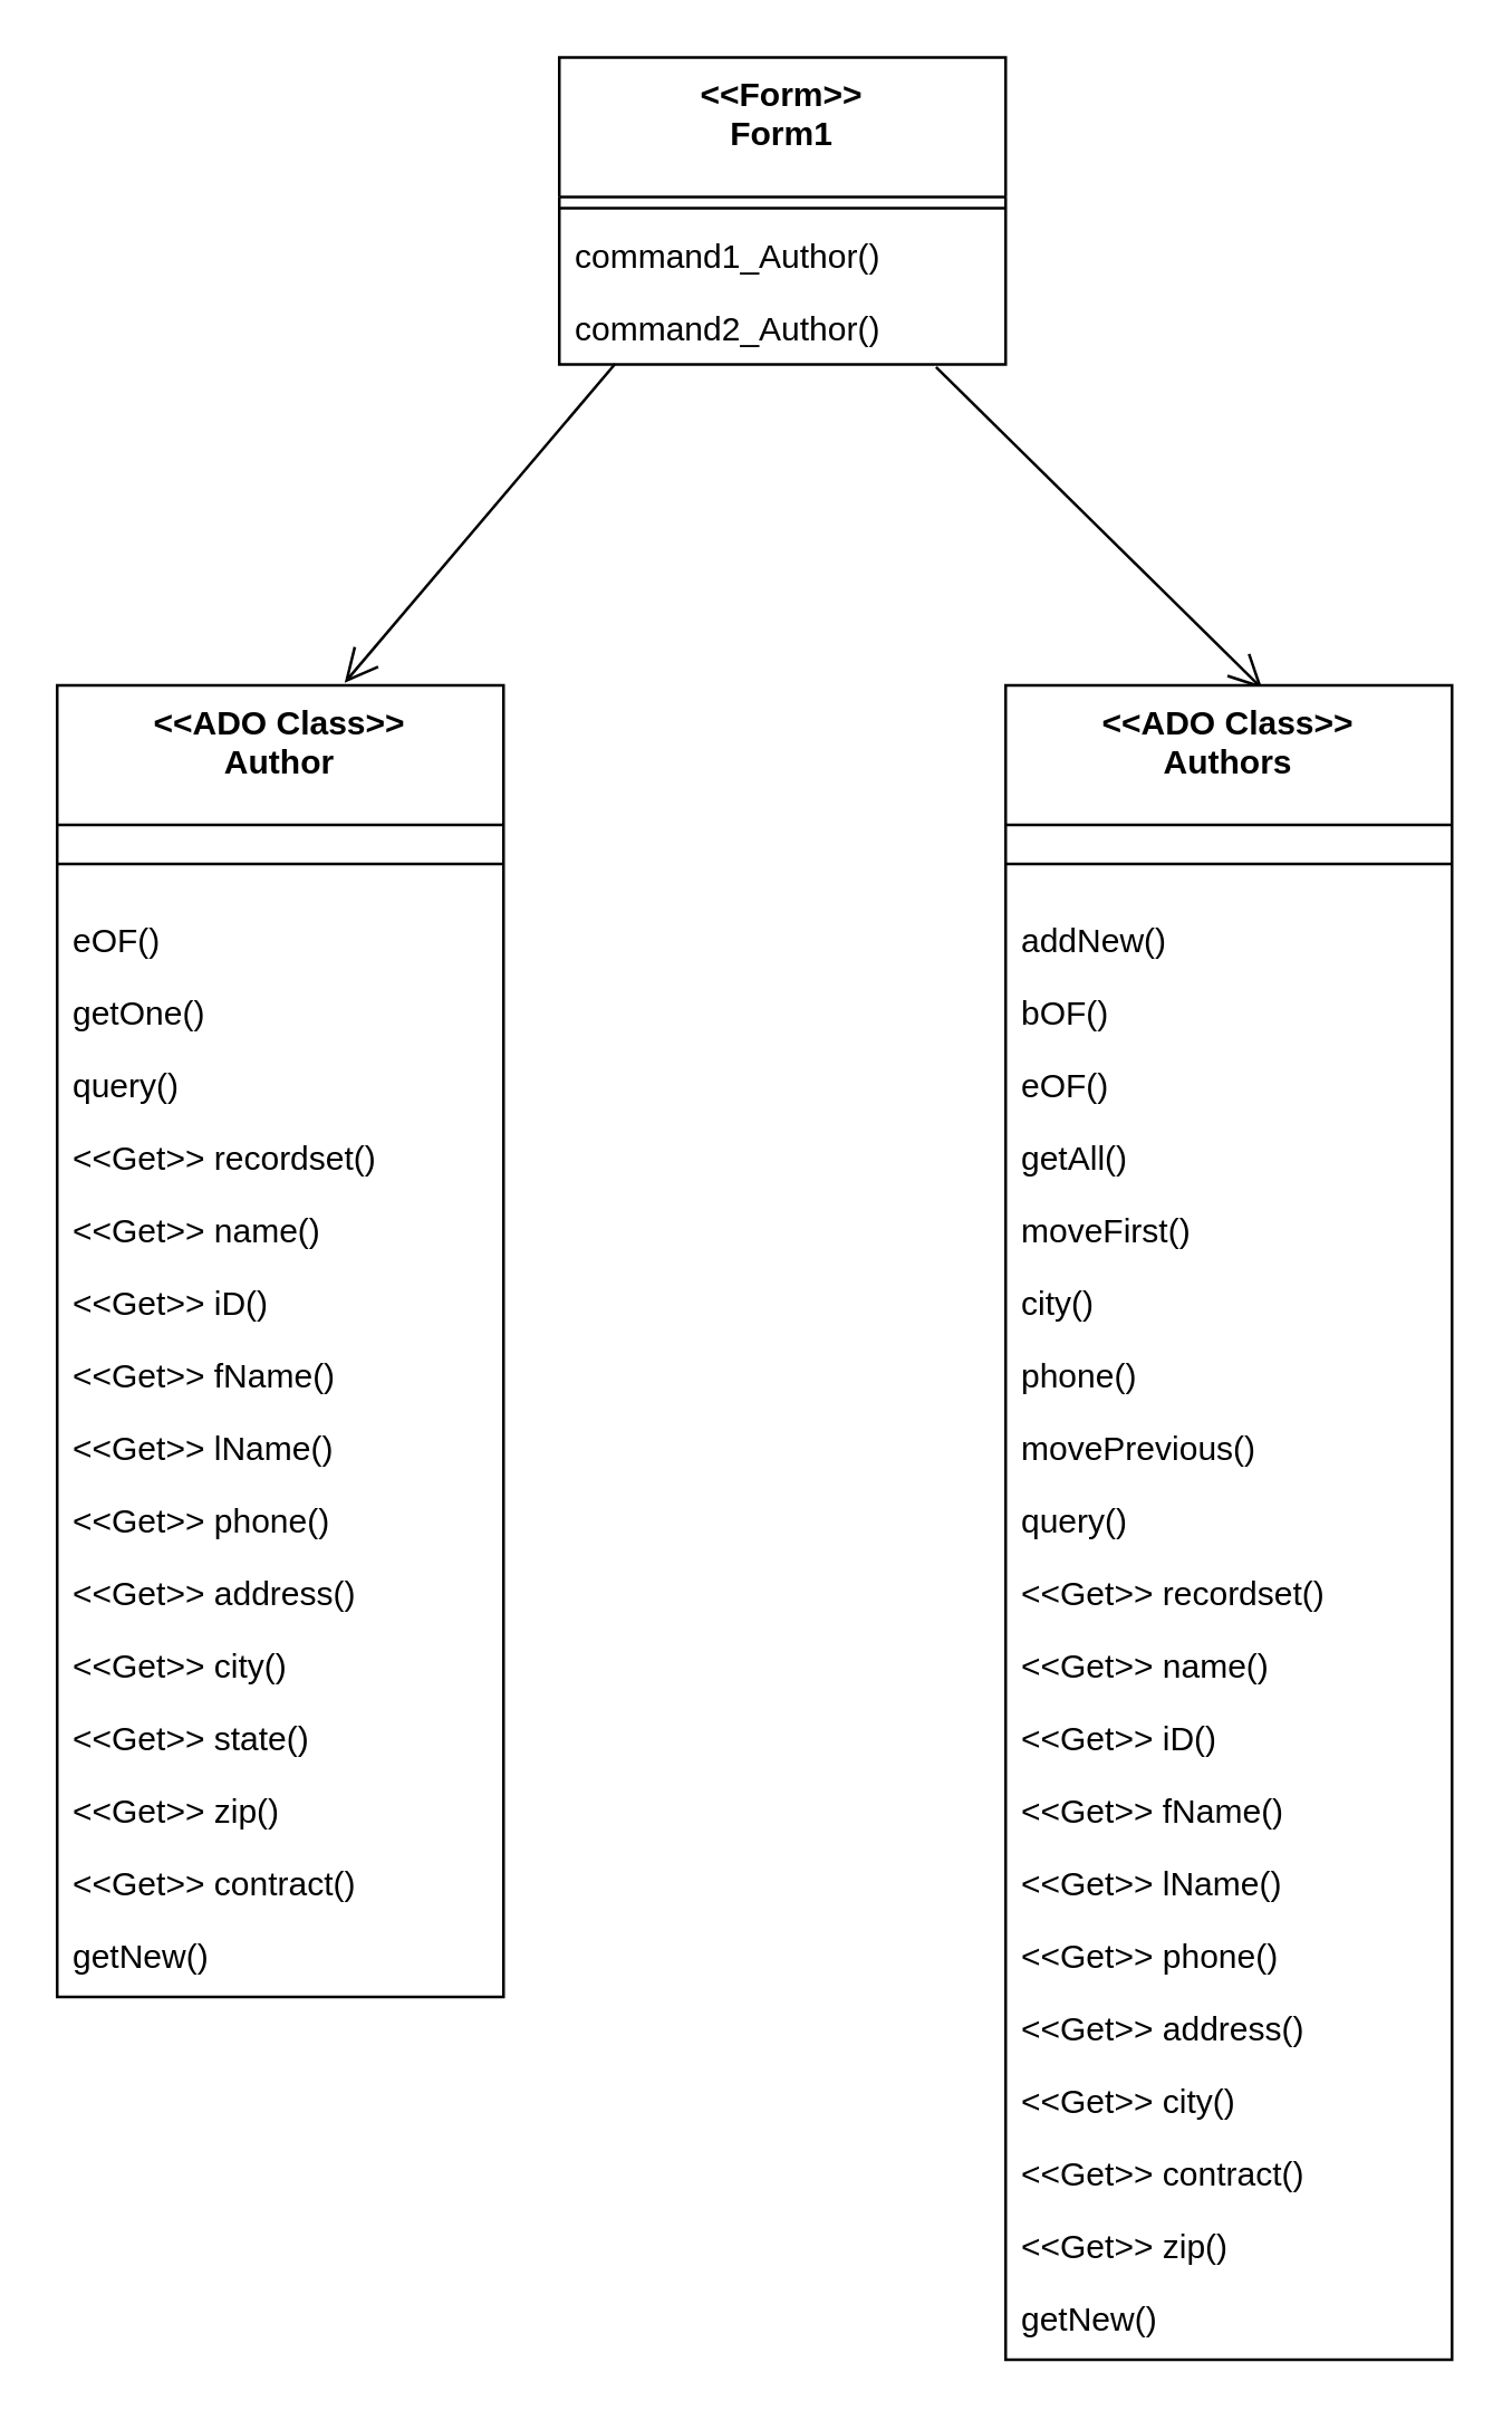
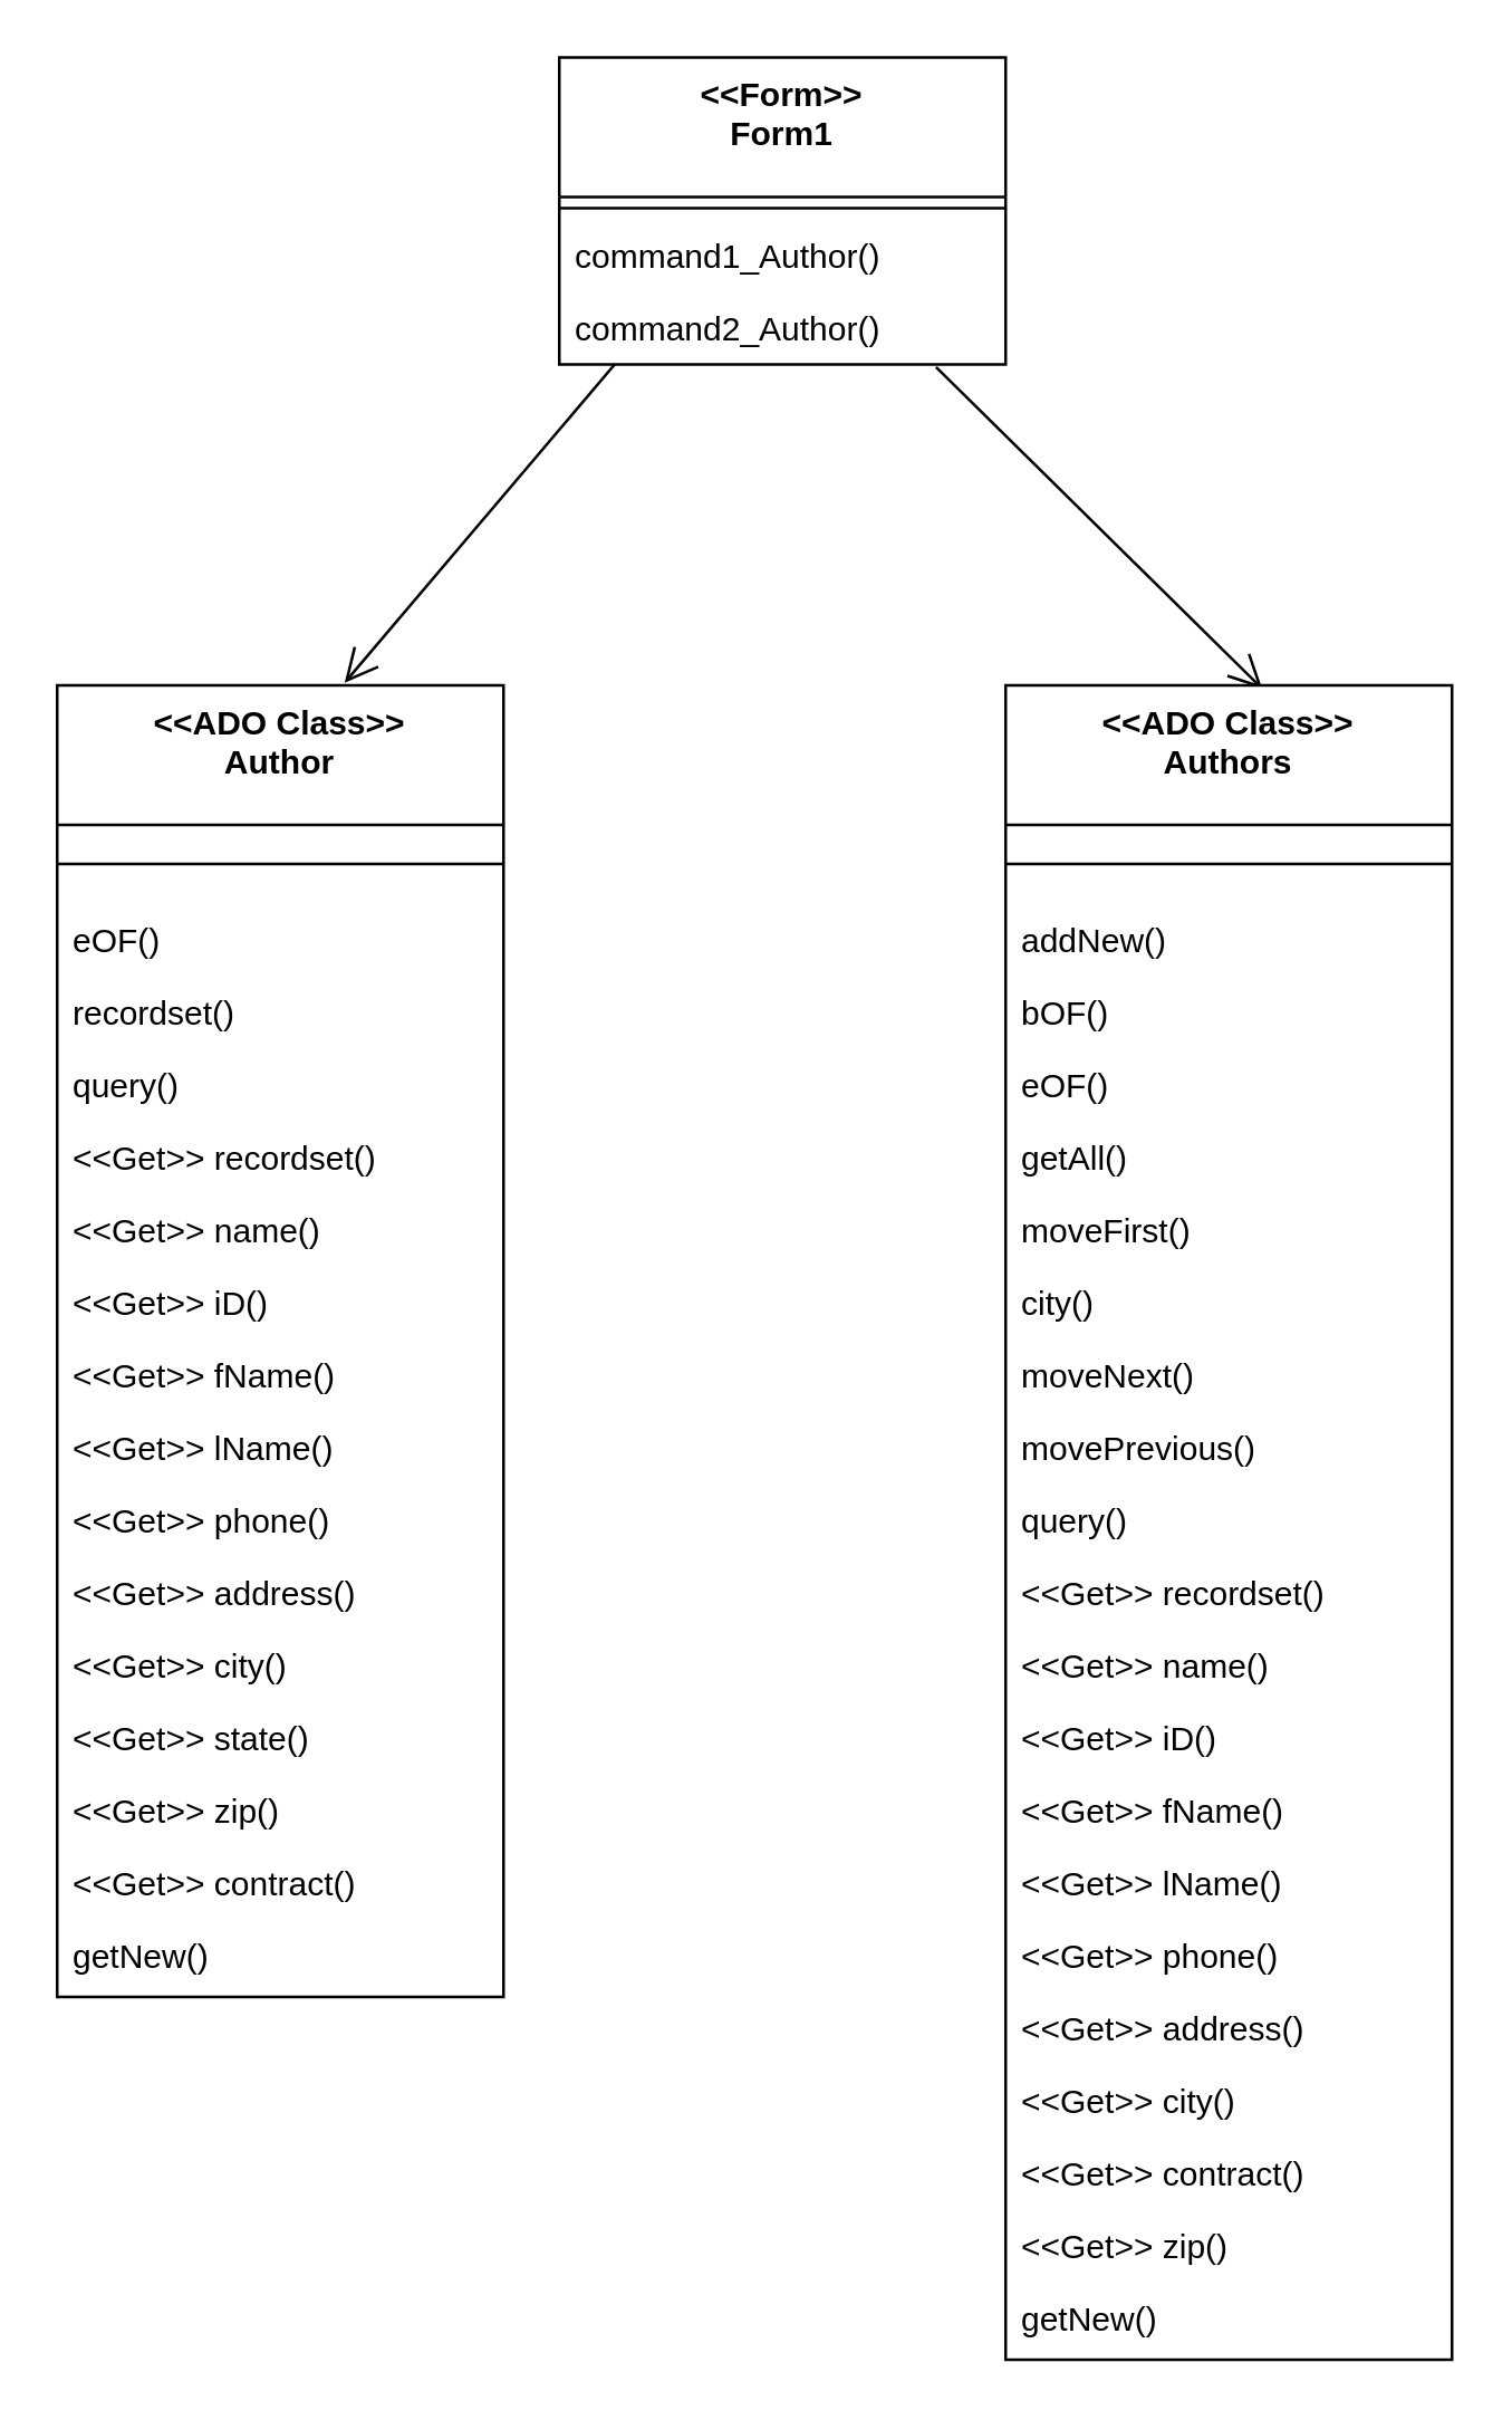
  <mxCell id="0" />
  <mxCell id="1" parent="0" />
  <mxCell id="2" value="&lt;&lt;Form&gt;&gt;&#10;Form1" style="swimlane;fontStyle=1;align=center;verticalAlign=top;childLayout=stackLayout;horizontal=1;startSize=50;horizontalStack=0;resizeParent=1;resizeLast=0;collapsible=1;marginBottom=0;rounded=0;shadow=0;strokeWidth=1;" parent="1" vertex="1"><mxGeometry x="200" y="20" width="160" height="110" as="geometry"><mxRectangle x="230" y="140" width="160" height="26" as="alternateBounds" /></mxGeometry></mxCell>
  <mxCell id="3" value="" style="line;html=1;strokeWidth=1;align=left;verticalAlign=middle;spacingTop=-1;spacingLeft=3;spacingRight=3;rotatable=0;labelPosition=right;points=[];portConstraint=eastwest;" parent="2" vertex="1"><mxGeometry y="50" width="160" height="8" as="geometry" /></mxCell>
  <mxCell id="4" value="command1_Author()" style="text;align=left;verticalAlign=top;spacingLeft=4;spacingRight=4;overflow=hidden;rotatable=0;points=[[0,0.5],[1,0.5]];portConstraint=eastwest;" parent="2" vertex="1"><mxGeometry y="58" width="160" height="26" as="geometry" /></mxCell>
  <mxCell id="5" value="command2_Author()" style="text;align=left;verticalAlign=top;spacingLeft=4;spacingRight=4;overflow=hidden;rotatable=0;points=[[0,0.5],[1,0.5]];portConstraint=eastwest;" vertex="1" parent="2"><mxGeometry y="84" width="160" height="26" as="geometry" /></mxCell>
  <mxCell id="6" value="" style="endArrow=open;shadow=0;strokeWidth=1;rounded=0;endFill=1;elbow=vertical;exitX=0.844;exitY=1.038;exitDx=0;exitDy=0;entryX=0.575;entryY=0.002;entryDx=0;entryDy=0;entryPerimeter=0;endSize=10;exitPerimeter=0;" parent="1" source="5" target="24" edge="1"><mxGeometry x="0.5" y="41" relative="1" as="geometry"><mxPoint x="390" y="40" as="sourcePoint" /><mxPoint x="540" y="200" as="targetPoint" /><mxPoint x="-40" y="32" as="offset" /></mxGeometry></mxCell>
  <mxCell id="7" value="&lt;&lt;ADO Class&gt;&gt;&#10;Author" style="swimlane;fontStyle=1;align=center;verticalAlign=top;childLayout=stackLayout;horizontal=1;startSize=50;horizontalStack=0;resizeParent=1;resizeLast=0;collapsible=1;marginBottom=0;rounded=0;shadow=0;strokeWidth=1;" vertex="1" parent="1"><mxGeometry x="20" y="245" width="160" height="470" as="geometry"><mxRectangle x="230" y="140" width="160" height="26" as="alternateBounds" /></mxGeometry></mxCell>
  <mxCell id="8" value="" style="line;html=1;strokeWidth=1;align=left;verticalAlign=middle;spacingTop=-1;spacingLeft=3;spacingRight=3;rotatable=0;labelPosition=right;points=[];portConstraint=eastwest;" vertex="1" parent="7"><mxGeometry y="50" width="160" height="28" as="geometry" /></mxCell>
  <mxCell id="9" value="eOF()" style="text;align=left;verticalAlign=top;spacingLeft=4;spacingRight=4;overflow=hidden;rotatable=0;points=[[0,0.5],[1,0.5]];portConstraint=eastwest;" vertex="1" parent="7"><mxGeometry y="78" width="160" height="26" as="geometry" /></mxCell>
- <mxCell id="10" value="getOne()" style="text;align=left;verticalAlign=top;spacingLeft=4;spacingRight=4;overflow=hidden;rotatable=0;points=[[0,0.5],[1,0.5]];portConstraint=eastwest;" vertex="1" parent="7"><mxGeometry y="104" width="160" height="26" as="geometry" /></mxCell>
+ <mxCell id="10" value="recordset()" style="text;align=left;verticalAlign=top;spacingLeft=4;spacingRight=4;overflow=hidden;rotatable=0;points=[[0,0.5],[1,0.5]];portConstraint=eastwest;" vertex="1" parent="7"><mxGeometry y="104" width="160" height="26" as="geometry" /></mxCell>
  <mxCell id="11" value="query()" style="text;align=left;verticalAlign=top;spacingLeft=4;spacingRight=4;overflow=hidden;rotatable=0;points=[[0,0.5],[1,0.5]];portConstraint=eastwest;" vertex="1" parent="7"><mxGeometry y="130" width="160" height="26" as="geometry" /></mxCell>
  <mxCell id="12" value="&lt;&lt;Get&gt;&gt; recordset()" style="text;align=left;verticalAlign=top;spacingLeft=4;spacingRight=4;overflow=hidden;rotatable=0;points=[[0,0.5],[1,0.5]];portConstraint=eastwest;" vertex="1" parent="7"><mxGeometry y="156" width="160" height="26" as="geometry" /></mxCell>
  <mxCell id="13" value="&lt;&lt;Get&gt;&gt; name()" style="text;align=left;verticalAlign=top;spacingLeft=4;spacingRight=4;overflow=hidden;rotatable=0;points=[[0,0.5],[1,0.5]];portConstraint=eastwest;" vertex="1" parent="7"><mxGeometry y="182" width="160" height="26" as="geometry" /></mxCell>
  <mxCell id="14" value="&lt;&lt;Get&gt;&gt; iD()" style="text;align=left;verticalAlign=top;spacingLeft=4;spacingRight=4;overflow=hidden;rotatable=0;points=[[0,0.5],[1,0.5]];portConstraint=eastwest;" vertex="1" parent="7"><mxGeometry y="208" width="160" height="26" as="geometry" /></mxCell>
  <mxCell id="15" value="&lt;&lt;Get&gt;&gt; fName()" style="text;align=left;verticalAlign=top;spacingLeft=4;spacingRight=4;overflow=hidden;rotatable=0;points=[[0,0.5],[1,0.5]];portConstraint=eastwest;" vertex="1" parent="7"><mxGeometry y="234" width="160" height="26" as="geometry" /></mxCell>
  <mxCell id="16" value="&lt;&lt;Get&gt;&gt; lName()" style="text;align=left;verticalAlign=top;spacingLeft=4;spacingRight=4;overflow=hidden;rotatable=0;points=[[0,0.5],[1,0.5]];portConstraint=eastwest;" vertex="1" parent="7"><mxGeometry y="260" width="160" height="26" as="geometry" /></mxCell>
  <mxCell id="17" value="&lt;&lt;Get&gt;&gt; phone()" style="text;align=left;verticalAlign=top;spacingLeft=4;spacingRight=4;overflow=hidden;rotatable=0;points=[[0,0.5],[1,0.5]];portConstraint=eastwest;" vertex="1" parent="7"><mxGeometry y="286" width="160" height="26" as="geometry" /></mxCell>
  <mxCell id="18" value="&lt;&lt;Get&gt;&gt; address()" style="text;align=left;verticalAlign=top;spacingLeft=4;spacingRight=4;overflow=hidden;rotatable=0;points=[[0,0.5],[1,0.5]];portConstraint=eastwest;" vertex="1" parent="7"><mxGeometry y="312" width="160" height="26" as="geometry" /></mxCell>
  <mxCell id="19" value="&lt;&lt;Get&gt;&gt; city()" style="text;align=left;verticalAlign=top;spacingLeft=4;spacingRight=4;overflow=hidden;rotatable=0;points=[[0,0.5],[1,0.5]];portConstraint=eastwest;" vertex="1" parent="7"><mxGeometry y="338" width="160" height="26" as="geometry" /></mxCell>
  <mxCell id="20" value="&lt;&lt;Get&gt;&gt; state()" style="text;align=left;verticalAlign=top;spacingLeft=4;spacingRight=4;overflow=hidden;rotatable=0;points=[[0,0.5],[1,0.5]];portConstraint=eastwest;" vertex="1" parent="7"><mxGeometry y="364" width="160" height="26" as="geometry" /></mxCell>
  <mxCell id="21" value="&lt;&lt;Get&gt;&gt; zip()" style="text;align=left;verticalAlign=top;spacingLeft=4;spacingRight=4;overflow=hidden;rotatable=0;points=[[0,0.5],[1,0.5]];portConstraint=eastwest;" vertex="1" parent="7"><mxGeometry y="390" width="160" height="26" as="geometry" /></mxCell>
  <mxCell id="22" value="&lt;&lt;Get&gt;&gt; contract()" style="text;align=left;verticalAlign=top;spacingLeft=4;spacingRight=4;overflow=hidden;rotatable=0;points=[[0,0.5],[1,0.5]];portConstraint=eastwest;" vertex="1" parent="7"><mxGeometry y="416" width="160" height="26" as="geometry" /></mxCell>
  <mxCell id="23" value="getNew()" style="text;align=left;verticalAlign=top;spacingLeft=4;spacingRight=4;overflow=hidden;rotatable=0;points=[[0,0.5],[1,0.5]];portConstraint=eastwest;" vertex="1" parent="7"><mxGeometry y="442" width="160" height="26" as="geometry" /></mxCell>
  <mxCell id="24" value="&lt;&lt;ADO Class&gt;&gt;&#10;Authors" style="swimlane;fontStyle=1;align=center;verticalAlign=top;childLayout=stackLayout;horizontal=1;startSize=50;horizontalStack=0;resizeParent=1;resizeLast=0;collapsible=1;marginBottom=0;rounded=0;shadow=0;strokeWidth=1;" vertex="1" parent="1"><mxGeometry x="360" y="245" width="160" height="600" as="geometry"><mxRectangle x="230" y="140" width="160" height="26" as="alternateBounds" /></mxGeometry></mxCell>
  <mxCell id="25" value="" style="line;html=1;strokeWidth=1;align=left;verticalAlign=middle;spacingTop=-1;spacingLeft=3;spacingRight=3;rotatable=0;labelPosition=right;points=[];portConstraint=eastwest;" vertex="1" parent="24"><mxGeometry y="50" width="160" height="28" as="geometry" /></mxCell>
  <mxCell id="26" value="addNew()" style="text;align=left;verticalAlign=top;spacingLeft=4;spacingRight=4;overflow=hidden;rotatable=0;points=[[0,0.5],[1,0.5]];portConstraint=eastwest;" vertex="1" parent="24"><mxGeometry y="78" width="160" height="26" as="geometry" /></mxCell>
  <mxCell id="27" value="bOF()" style="text;align=left;verticalAlign=top;spacingLeft=4;spacingRight=4;overflow=hidden;rotatable=0;points=[[0,0.5],[1,0.5]];portConstraint=eastwest;" vertex="1" parent="24"><mxGeometry y="104" width="160" height="26" as="geometry" /></mxCell>
  <mxCell id="28" value="eOF()" style="text;align=left;verticalAlign=top;spacingLeft=4;spacingRight=4;overflow=hidden;rotatable=0;points=[[0,0.5],[1,0.5]];portConstraint=eastwest;" vertex="1" parent="24"><mxGeometry y="130" width="160" height="26" as="geometry" /></mxCell>
  <mxCell id="29" value="getAll()" style="text;align=left;verticalAlign=top;spacingLeft=4;spacingRight=4;overflow=hidden;rotatable=0;points=[[0,0.5],[1,0.5]];portConstraint=eastwest;" vertex="1" parent="24"><mxGeometry y="156" width="160" height="26" as="geometry" /></mxCell>
  <mxCell id="30" value="moveFirst()" style="text;align=left;verticalAlign=top;spacingLeft=4;spacingRight=4;overflow=hidden;rotatable=0;points=[[0,0.5],[1,0.5]];portConstraint=eastwest;" vertex="1" parent="24"><mxGeometry y="182" width="160" height="26" as="geometry" /></mxCell>
  <mxCell id="31" value="city()" style="text;align=left;verticalAlign=top;spacingLeft=4;spacingRight=4;overflow=hidden;rotatable=0;points=[[0,0.5],[1,0.5]];portConstraint=eastwest;" vertex="1" parent="24"><mxGeometry y="208" width="160" height="26" as="geometry" /></mxCell>
- <mxCell id="32" value="phone()" style="text;align=left;verticalAlign=top;spacingLeft=4;spacingRight=4;overflow=hidden;rotatable=0;points=[[0,0.5],[1,0.5]];portConstraint=eastwest;" vertex="1" parent="24"><mxGeometry y="234" width="160" height="26" as="geometry" /></mxCell>
+ <mxCell id="32" value="moveNext()" style="text;align=left;verticalAlign=top;spacingLeft=4;spacingRight=4;overflow=hidden;rotatable=0;points=[[0,0.5],[1,0.5]];portConstraint=eastwest;" vertex="1" parent="24"><mxGeometry y="234" width="160" height="26" as="geometry" /></mxCell>
  <mxCell id="33" value="movePrevious()" style="text;align=left;verticalAlign=top;spacingLeft=4;spacingRight=4;overflow=hidden;rotatable=0;points=[[0,0.5],[1,0.5]];portConstraint=eastwest;" vertex="1" parent="24"><mxGeometry y="260" width="160" height="26" as="geometry" /></mxCell>
  <mxCell id="34" value="query()" style="text;align=left;verticalAlign=top;spacingLeft=4;spacingRight=4;overflow=hidden;rotatable=0;points=[[0,0.5],[1,0.5]];portConstraint=eastwest;" vertex="1" parent="24"><mxGeometry y="286" width="160" height="26" as="geometry" /></mxCell>
  <mxCell id="35" value="&lt;&lt;Get&gt;&gt; recordset()" style="text;align=left;verticalAlign=top;spacingLeft=4;spacingRight=4;overflow=hidden;rotatable=0;points=[[0,0.5],[1,0.5]];portConstraint=eastwest;" vertex="1" parent="24"><mxGeometry y="312" width="160" height="26" as="geometry" /></mxCell>
  <mxCell id="36" value="&lt;&lt;Get&gt;&gt; name()" style="text;align=left;verticalAlign=top;spacingLeft=4;spacingRight=4;overflow=hidden;rotatable=0;points=[[0,0.5],[1,0.5]];portConstraint=eastwest;" vertex="1" parent="24"><mxGeometry y="338" width="160" height="26" as="geometry" /></mxCell>
  <mxCell id="37" value="&lt;&lt;Get&gt;&gt; iD()" style="text;align=left;verticalAlign=top;spacingLeft=4;spacingRight=4;overflow=hidden;rotatable=0;points=[[0,0.5],[1,0.5]];portConstraint=eastwest;" vertex="1" parent="24"><mxGeometry y="364" width="160" height="26" as="geometry" /></mxCell>
  <mxCell id="38" value="&lt;&lt;Get&gt;&gt; fName()" style="text;align=left;verticalAlign=top;spacingLeft=4;spacingRight=4;overflow=hidden;rotatable=0;points=[[0,0.5],[1,0.5]];portConstraint=eastwest;" vertex="1" parent="24"><mxGeometry y="390" width="160" height="26" as="geometry" /></mxCell>
  <mxCell id="39" value="&lt;&lt;Get&gt;&gt; lName()" style="text;align=left;verticalAlign=top;spacingLeft=4;spacingRight=4;overflow=hidden;rotatable=0;points=[[0,0.5],[1,0.5]];portConstraint=eastwest;" vertex="1" parent="24"><mxGeometry y="416" width="160" height="26" as="geometry" /></mxCell>
  <mxCell id="40" value="&lt;&lt;Get&gt;&gt; phone()" style="text;align=left;verticalAlign=top;spacingLeft=4;spacingRight=4;overflow=hidden;rotatable=0;points=[[0,0.5],[1,0.5]];portConstraint=eastwest;" vertex="1" parent="24"><mxGeometry y="442" width="160" height="26" as="geometry" /></mxCell>
  <mxCell id="41" value="&lt;&lt;Get&gt;&gt; address()" style="text;align=left;verticalAlign=top;spacingLeft=4;spacingRight=4;overflow=hidden;rotatable=0;points=[[0,0.5],[1,0.5]];portConstraint=eastwest;" vertex="1" parent="24"><mxGeometry y="468" width="160" height="26" as="geometry" /></mxCell>
  <mxCell id="42" value="&lt;&lt;Get&gt;&gt; city()" style="text;align=left;verticalAlign=top;spacingLeft=4;spacingRight=4;overflow=hidden;rotatable=0;points=[[0,0.5],[1,0.5]];portConstraint=eastwest;" vertex="1" parent="24"><mxGeometry y="494" width="160" height="26" as="geometry" /></mxCell>
  <mxCell id="43" value="&lt;&lt;Get&gt;&gt; contract()" style="text;align=left;verticalAlign=top;spacingLeft=4;spacingRight=4;overflow=hidden;rotatable=0;points=[[0,0.5],[1,0.5]];portConstraint=eastwest;" vertex="1" parent="24"><mxGeometry y="520" width="160" height="26" as="geometry" /></mxCell>
  <mxCell id="44" value="&lt;&lt;Get&gt;&gt; zip()" style="text;align=left;verticalAlign=top;spacingLeft=4;spacingRight=4;overflow=hidden;rotatable=0;points=[[0,0.5],[1,0.5]];portConstraint=eastwest;" vertex="1" parent="24"><mxGeometry y="546" width="160" height="26" as="geometry" /></mxCell>
  <mxCell id="45" value="getNew()" style="text;align=left;verticalAlign=top;spacingLeft=4;spacingRight=4;overflow=hidden;rotatable=0;points=[[0,0.5],[1,0.5]];portConstraint=eastwest;" vertex="1" parent="24"><mxGeometry y="572" width="160" height="26" as="geometry" /></mxCell>
  <mxCell id="46" value="" style="endArrow=open;shadow=0;strokeWidth=1;rounded=0;endFill=1;elbow=vertical;exitX=0.844;exitY=1.038;exitDx=0;exitDy=0;entryX=0.644;entryY=-0.002;entryDx=0;entryDy=0;entryPerimeter=0;endSize=10;exitPerimeter=0;" edge="1" parent="1" target="7"><mxGeometry x="0.5" y="41" relative="1" as="geometry"><mxPoint x="220" y="129.788" as="sourcePoint" /><mxPoint x="336.96" y="245" as="targetPoint" /><mxPoint x="-40" y="32" as="offset" /></mxGeometry></mxCell>
